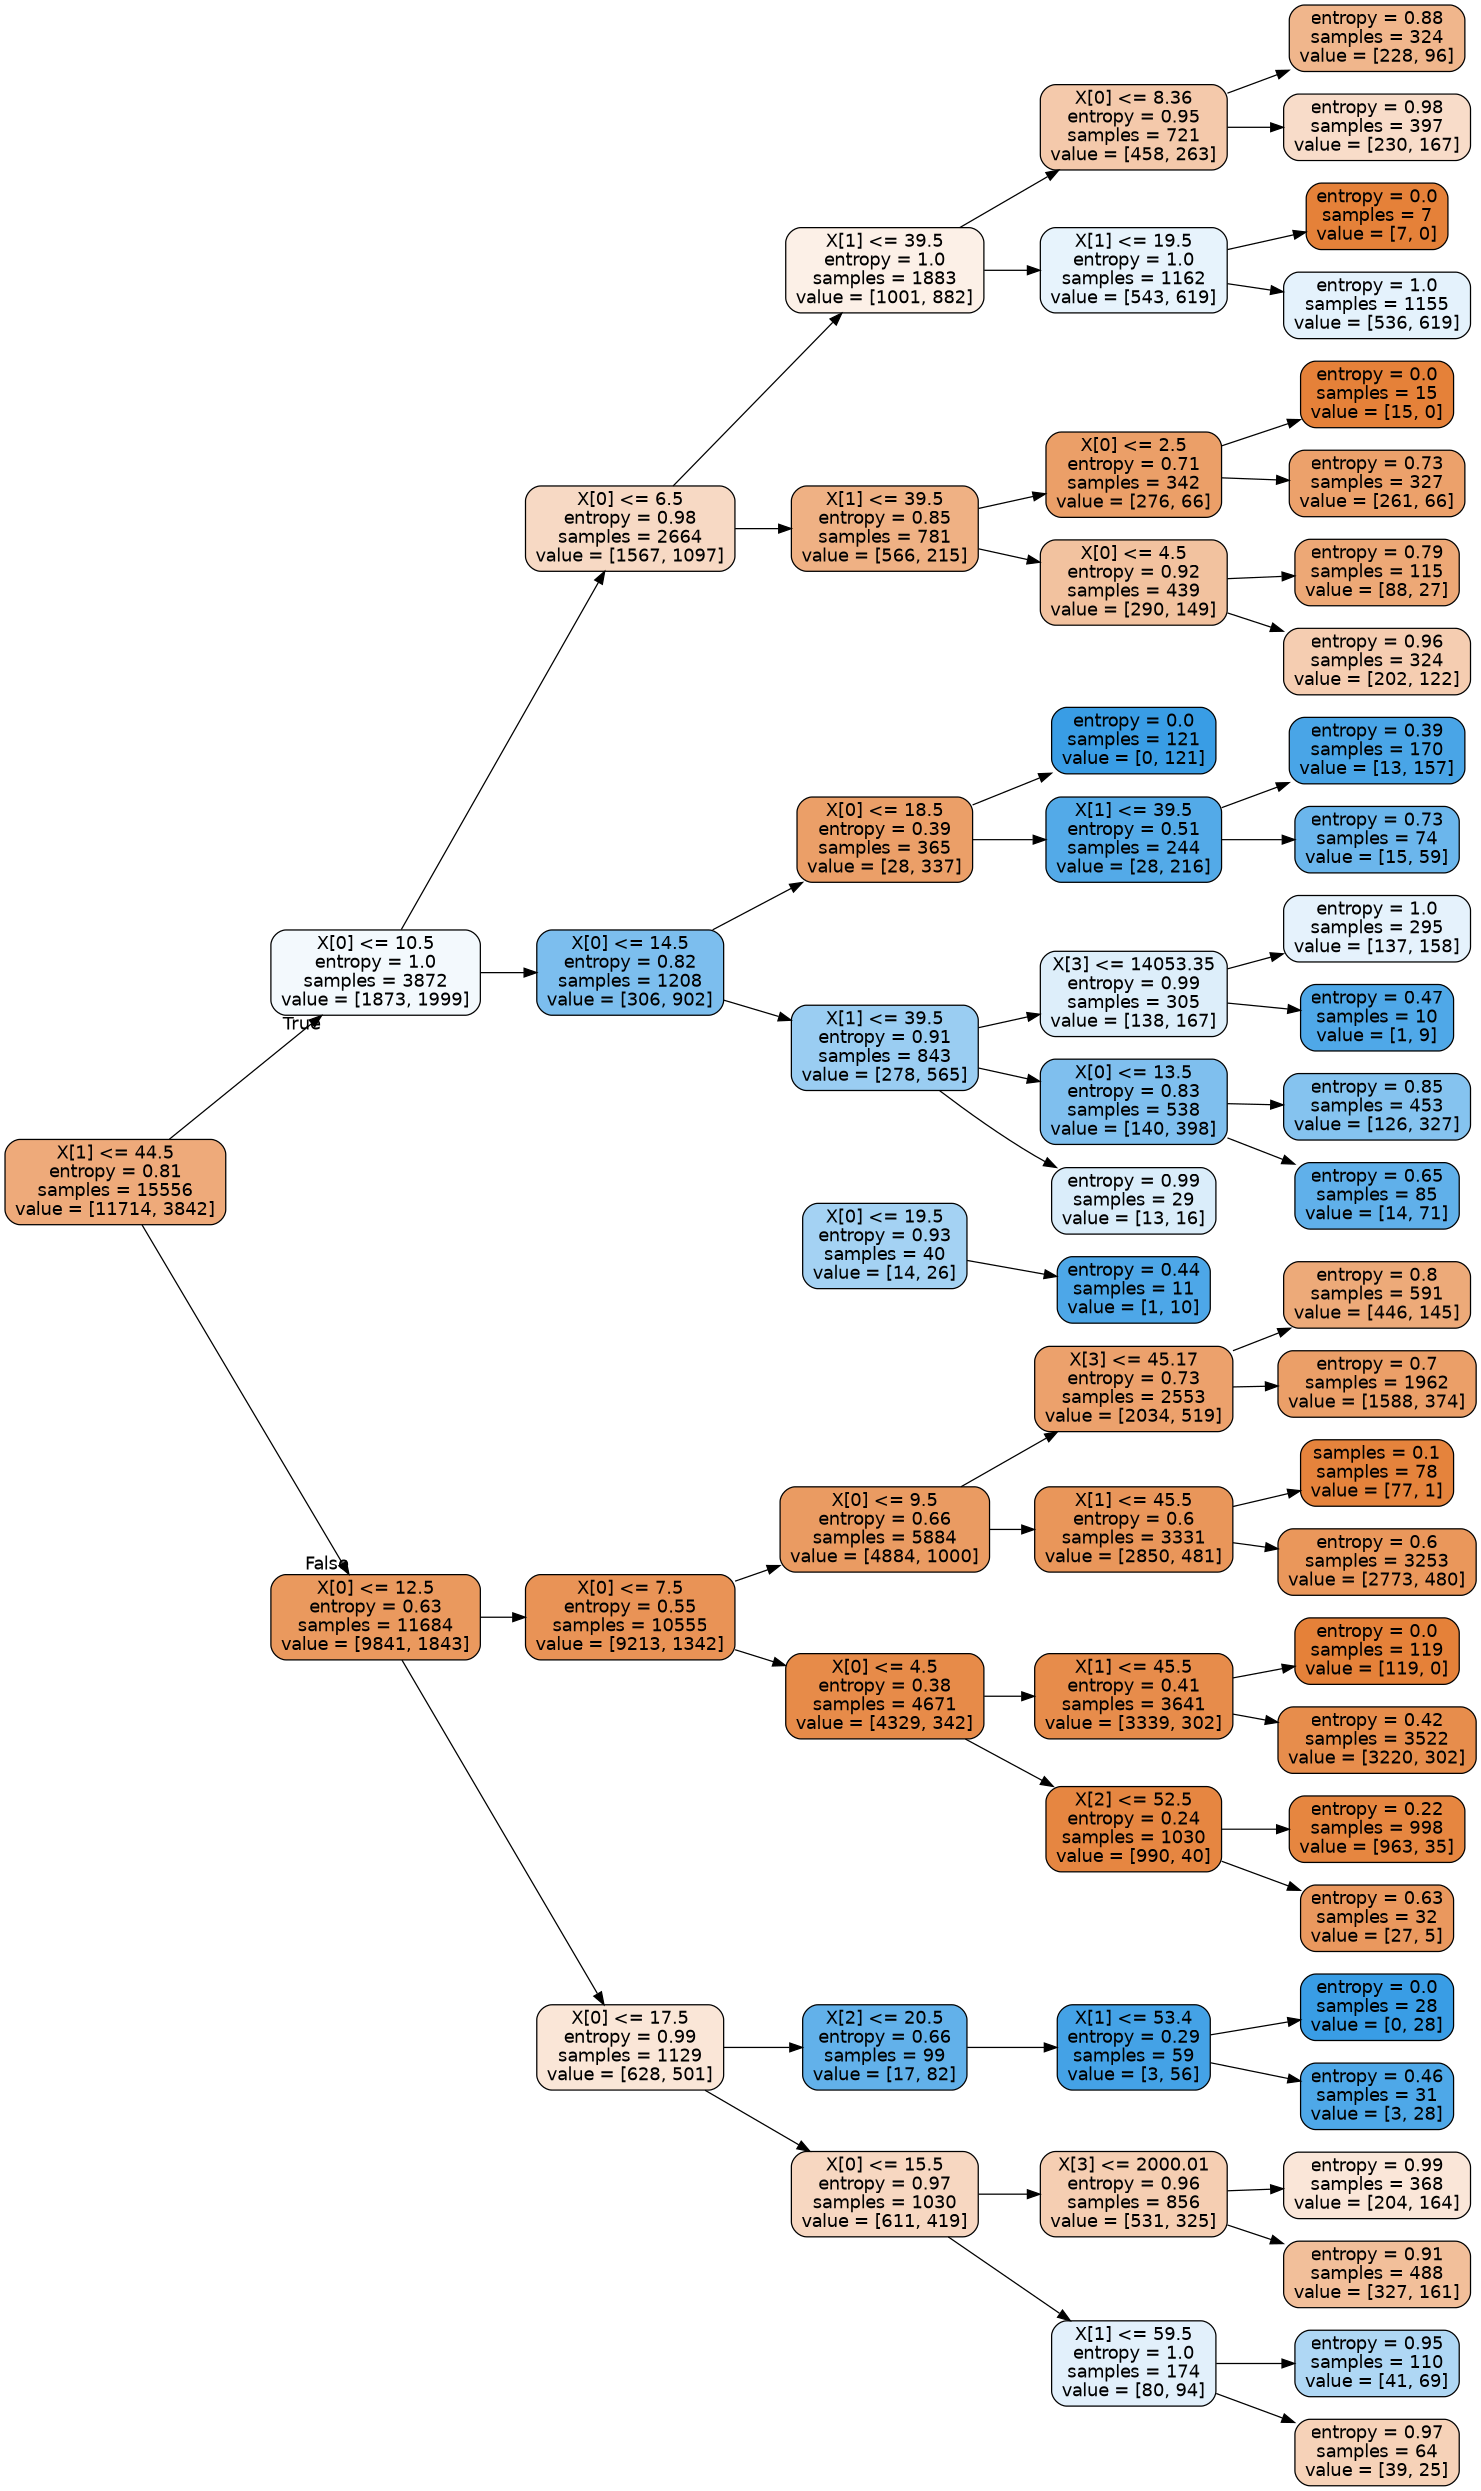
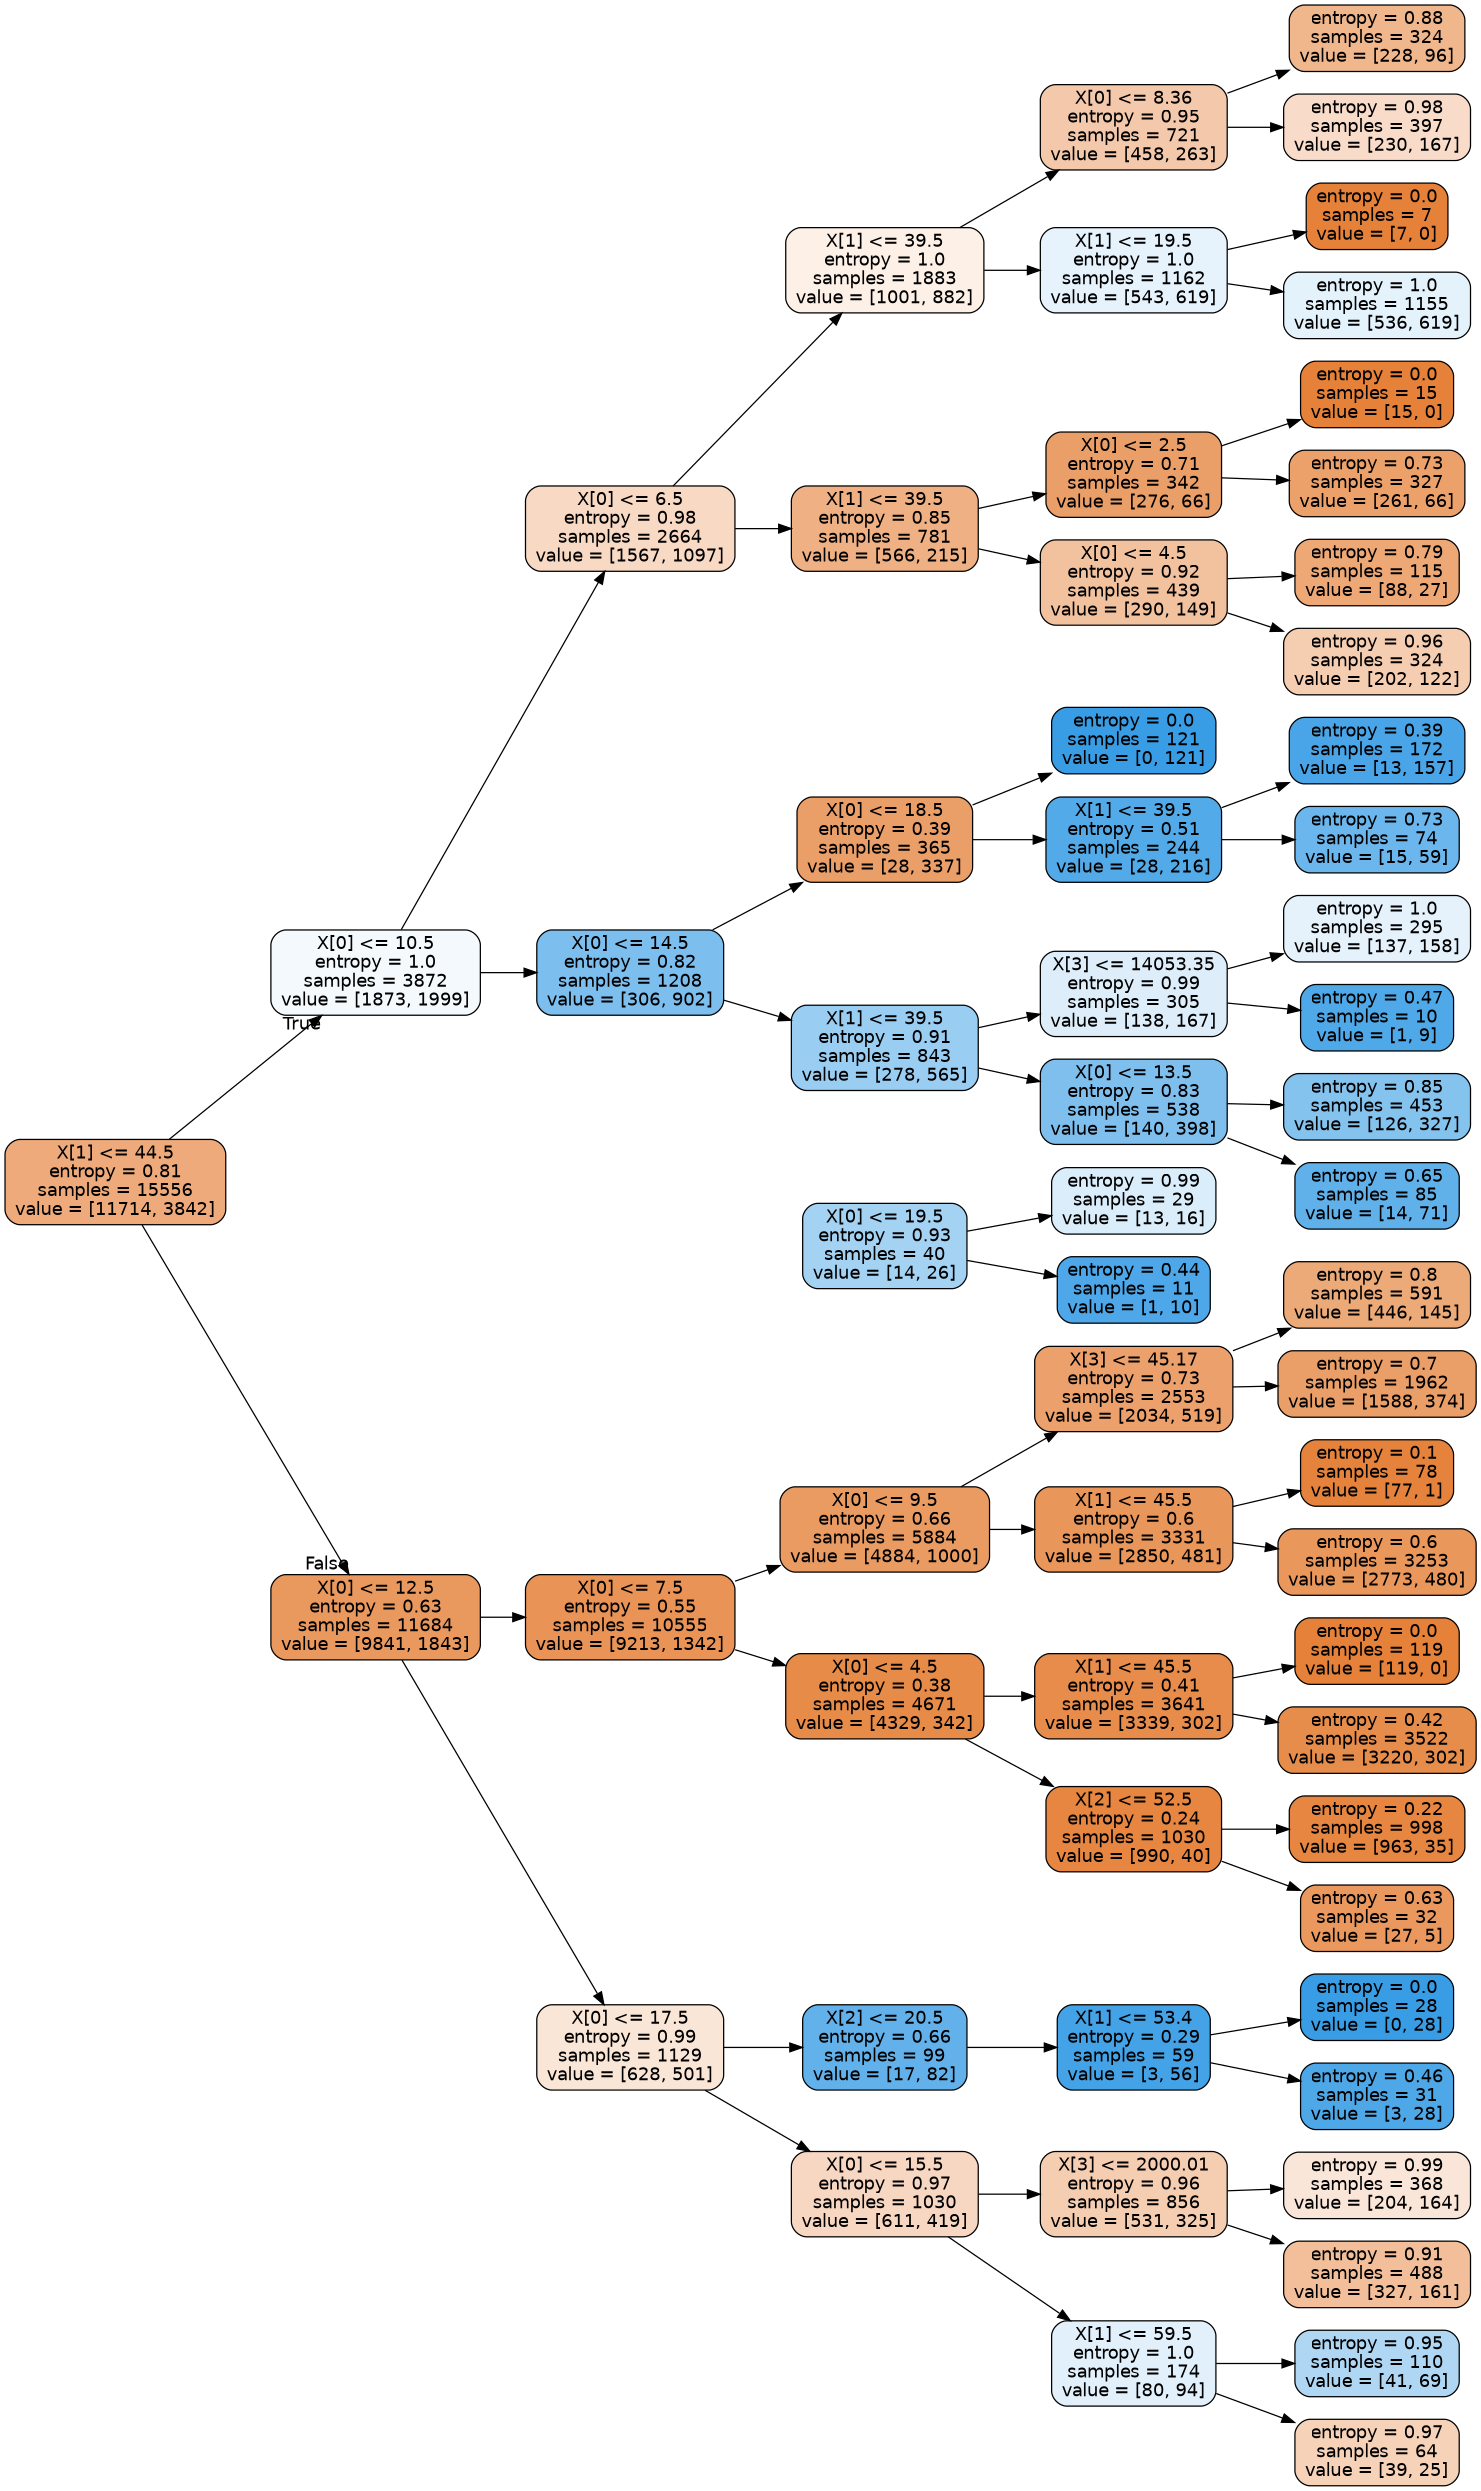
  digraph {
    rankdir=LR
    node [color=black fillcolor="#eb9f68" fontname=helvetica shape=box style="filled, rounded"]
    edge [fontname=helvetica]
    n1 [fillcolor="#eeaa7a" label="X[1] <= 44.5\nentropy = 0.81\nsamples = 15556\nvalue = [11714, 3842]"]
    n2 [fillcolor="#f3f9fd" label="X[0] <= 10.5\nentropy = 1.0\nsamples = 3872\nvalue = [1873, 1999]"]
    n3 [fillcolor="#ea995e" label="X[0] <= 12.5\nentropy = 0.63\nsamples = 11684\nvalue = [9841, 1843]"]
    n4 [fillcolor="#f7d9c4" label="X[0] <= 6.5\nentropy = 0.98\nsamples = 2664\nvalue = [1567, 1097]"]
    n5 [fillcolor="#7cbeee" label="X[0] <= 14.5\nentropy = 0.82\nsamples = 1208\nvalue = [306, 902]"]
    n6 [fillcolor="#e99356" label="X[0] <= 7.5\nentropy = 0.55\nsamples = 10555\nvalue = [9213, 1342]"]
    n7 [fillcolor="#fae6d7" label="X[0] <= 17.5\nentropy = 0.99\nsamples = 1129\nvalue = [628, 501]"]
    n8 [fillcolor="#efb184" label="X[1] <= 39.5\nentropy = 0.85\nsamples = 781\nvalue = [566, 215]"]
    n9 [fillcolor="#fcf0e7" label="X[1] <= 39.5\nentropy = 1.0\nsamples = 1883\nvalue = [1001, 882]"]
    n10 [fillcolor="#9acdf2" label="X[1] <= 39.5\nentropy = 0.91\nsamples = 843\nvalue = [278, 565]"]
    n11 [label="X[0] <= 18.5\nentropy = 0.39\nsamples = 365\nvalue = [28, 337]"]
    n12 [fillcolor="#f2c29f" label="X[0] <= 4.5\nentropy = 0.92\nsamples = 439\nvalue = [290, 149]"]
    n13 [label="X[0] <= 2.5\nentropy = 0.71\nsamples = 342\nvalue = [276, 66]"]
    n14 [fillcolor="#e7f3fc" label="X[1] <= 19.5\nentropy = 1.0\nsamples = 1162\nvalue = [543, 619]"]
    n15 [fillcolor="#f4c9ab" label="X[0] <= 8.36\nentropy = 0.95\nsamples = 721\nvalue = [458, 263]"]
    n16 [fillcolor="#eda876" label="entropy = 0.79\nsamples = 115\nvalue = [88, 27]"]
    n17 [fillcolor="#f5cdb1" label="entropy = 0.96\nsamples = 324\nvalue = [202, 122]"]
    n18 [fillcolor="#e58139" label="entropy = 0.0\nsamples = 15\nvalue = [15, 0]"]
    n19 [fillcolor="#eca16b" label="entropy = 0.73\nsamples = 327\nvalue = [261, 66]"]
    n20 [fillcolor="#e58139" label="entropy = 0.0\nsamples = 7\nvalue = [7, 0]"]
    n21 [fillcolor="#e4f2fc" label="entropy = 1.0\nsamples = 1155\nvalue = [536, 619]"]
    n22 [fillcolor="#f0b68c" label="entropy = 0.88\nsamples = 324\nvalue = [228, 96]"]
    n23 [fillcolor="#f8dcc9" label="entropy = 0.98\nsamples = 397\nvalue = [230, 167]"]
    n24 [fillcolor="#7fbfee" label="X[0] <= 13.5\nentropy = 0.83\nsamples = 538\nvalue = [140, 398]"]
    n25 [fillcolor="#ddeefa" label="X[3] <= 14053.35\nentropy = 0.99\nsamples = 305\nvalue = [138, 167]"]
    n26 [fillcolor="#53aae8" label="X[1] <= 39.5\nentropy = 0.51\nsamples = 244\nvalue = [28, 216]"]
    n27 [fillcolor="#399de5" label="entropy = 0.0\nsamples = 121\nvalue = [0, 121]"]
    n28 [fillcolor="#85c3ef" label="entropy = 0.85\nsamples = 453\nvalue = [126, 327]"]
    n29 [fillcolor="#60b0ea" label="entropy = 0.65\nsamples = 85\nvalue = [14, 71]"]
    n30 [fillcolor="#e5f2fc" label="entropy = 1.0\nsamples = 295\nvalue = [137, 158]"]
    n31 [fillcolor="#4fa8e8" label="entropy = 0.47\nsamples = 10\nvalue = [1, 9]"]
-   n32 [fillcolor="#49a5e7" label="entropy = 0.39\nsamples = 170\nvalue = [13, 157]"]
+   n32 [fillcolor="#49a5e7" label="entropy = 0.39\nsamples = 172\nvalue = [13, 157]"]
    n33 [fillcolor="#6bb6ec" label="entropy = 0.73\nsamples = 74\nvalue = [15, 59]"]
    n34 [fillcolor="#e78b49" label="X[0] <= 4.5\nentropy = 0.38\nsamples = 4671\nvalue = [4329, 342]"]
    n35 [fillcolor="#ea9b62" label="X[0] <= 9.5\nentropy = 0.66\nsamples = 5884\nvalue = [4884, 1000]"]
    n36 [fillcolor="#f7d7c1" label="X[0] <= 15.5\nentropy = 0.97\nsamples = 1030\nvalue = [611, 419]"]
    n37 [fillcolor="#62b1ea" label="X[2] <= 20.5\nentropy = 0.66\nsamples = 99\nvalue = [17, 82]"]
    n38 [fillcolor="#e68641" label="X[2] <= 52.5\nentropy = 0.24\nsamples = 1030\nvalue = [990, 40]"]
    n39 [fillcolor="#e78c4b" label="X[1] <= 45.5\nentropy = 0.41\nsamples = 3641\nvalue = [3339, 302]"]
    n40 [fillcolor="#e9965a" label="X[1] <= 45.5\nentropy = 0.6\nsamples = 3331\nvalue = [2850, 481]"]
    n41 [fillcolor="#eca16c" label="X[3] <= 45.17\nentropy = 0.73\nsamples = 2553\nvalue = [2034, 519]"]
    n42 [fillcolor="#e68640" label="entropy = 0.22\nsamples = 998\nvalue = [963, 35]"]
    n43 [fillcolor="#ea985e" label="entropy = 0.63\nsamples = 32\nvalue = [27, 5]"]
    n44 [fillcolor="#e58139" label="entropy = 0.0\nsamples = 119\nvalue = [119, 0]"]
    n45 [fillcolor="#e78d4c" label="entropy = 0.42\nsamples = 3522\nvalue = [3220, 302]"]
-   n46 [fillcolor="#e5833c" label="samples = 0.1\nsamples = 78\nvalue = [77, 1]"]
+   n46 [fillcolor="#e5833c" label="entropy = 0.1\nsamples = 78\nvalue = [77, 1]"]
    n47 [fillcolor="#ea975b" label="entropy = 0.6\nsamples = 3253\nvalue = [2773, 480]"]
    n48 [fillcolor="#edaa79" label="entropy = 0.8\nsamples = 591\nvalue = [446, 145]"]
    n49 [label="entropy = 0.7\nsamples = 1962\nvalue = [1588, 374]"]
    n50 [fillcolor="#f5ceb2" label="X[3] <= 2000.01\nentropy = 0.96\nsamples = 856\nvalue = [531, 325]"]
    n51 [fillcolor="#e2f0fb" label="X[1] <= 59.5\nentropy = 1.0\nsamples = 174\nvalue = [80, 94]"]
    n52 [fillcolor="#44a2e6" label="X[1] <= 53.4\nentropy = 0.29\nsamples = 59\nvalue = [3, 56]"]
    n53 [fillcolor="#fae6d8" label="entropy = 0.99\nsamples = 368\nvalue = [204, 164]"]
    n54 [fillcolor="#f2bf9a" label="entropy = 0.91\nsamples = 488\nvalue = [327, 161]"]
    n55 [fillcolor="#afd7f4" label="entropy = 0.95\nsamples = 110\nvalue = [41, 69]"]
    n56 [fillcolor="#f6d2b8" label="entropy = 0.97\nsamples = 64\nvalue = [39, 25]"]
    n57 [fillcolor="#a4d2f3" label="X[0] <= 19.5\nentropy = 0.93\nsamples = 40\nvalue = [14, 26]"]
    n58 [fillcolor="#daedfa" label="entropy = 0.99\nsamples = 29\nvalue = [13, 16]"]
    n59 [fillcolor="#4da7e8" label="entropy = 0.44\nsamples = 11\nvalue = [1, 10]"]
    n60 [fillcolor="#399de5" label="entropy = 0.0\nsamples = 28\nvalue = [0, 28]"]
    n61 [fillcolor="#4ea8e8" label="entropy = 0.46\nsamples = 31\nvalue = [3, 28]"]
    n1 -> n2 [headlabel=True labelangle=45 labeldistance=2.5]
    n1 -> n3 [headlabel=False labelangle=-45 labeldistance=2.5]
    n2 -> n4
    n2 -> n5
    n3 -> n6
    n3 -> n7
    n4 -> n8
    n4 -> n9
    n5 -> n10
    n5 -> n11
    n6 -> n34
    n6 -> n35
    n7 -> n36
    n7 -> n37
    n8 -> n12
    n8 -> n13
    n9 -> n14
    n9 -> n15
    n10 -> n24
    n10 -> n25
    n11 -> n26
    n11 -> n27
    n12 -> n16
    n12 -> n17
    n13 -> n18
    n13 -> n19
    n14 -> n20
    n14 -> n21
    n15 -> n22
    n15 -> n23
    n24 -> n28
    n24 -> n29
    n25 -> n30
    n25 -> n31
    n26 -> n32
    n26 -> n33
    n34 -> n38
    n34 -> n39
    n35 -> n40
    n35 -> n41
    n36 -> n50
    n36 -> n51
    n37 -> n52
    n38 -> n42
    n38 -> n43
    n39 -> n44
    n39 -> n45
    n40 -> n46
    n40 -> n47
    n41 -> n48
    n41 -> n49
    n50 -> n53
    n50 -> n54
    n51 -> n55
    n51 -> n56
    n52 -> n60
    n52 -> n61
-   n10 -> n58
+   n57 -> n58
    n57 -> n59
  }
